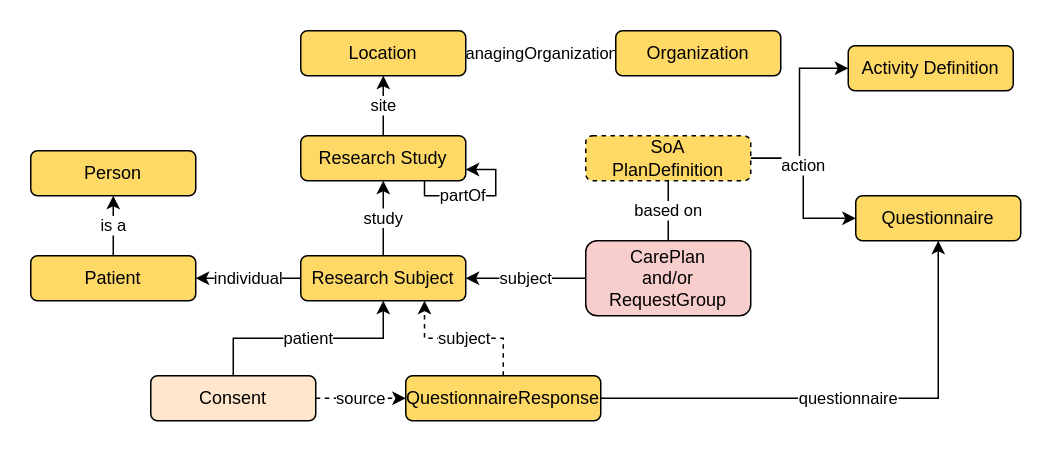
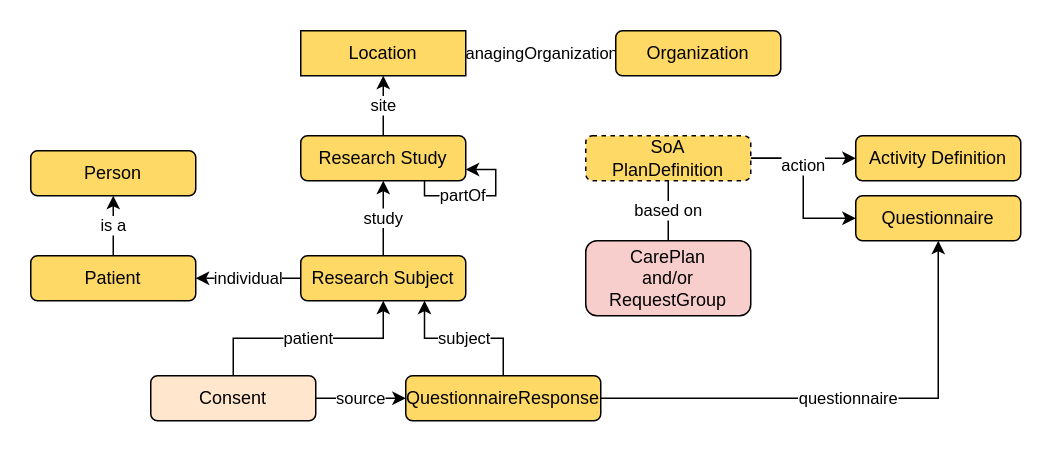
  <mxCell id="0" />
  <mxCell id="1" parent="0" />
  <mxCell id="2" value="managingOrganization" style="edgeStyle=orthogonalEdgeStyle;rounded=0;orthogonalLoop=1;jettySize=auto;html=1;fillColor=#FFD966;" edge="1" parent="1" source="3" target="4"><mxGeometry x="-0.077" relative="1" as="geometry"><mxPoint x="630" y="50" as="targetPoint" /><mxPoint as="offset" /></mxGeometry></mxCell>
- <mxCell id="3" value="Location" style="rounded=1;whiteSpace=wrap;html=1;fillColor=#FFD966;" vertex="1" parent="1"><mxGeometry x="200" y="20" width="110" height="30" as="geometry" /></mxCell>
+ <mxCell id="3" value="Location" style="whiteSpace=wrap;html=1;fillColor=#FFD966;rounded=0;" vertex="1" parent="1"><mxGeometry x="200" y="20" width="110" height="30" as="geometry" /></mxCell>
  <mxCell id="4" value="Organization" style="rounded=1;whiteSpace=wrap;html=1;fillColor=#FFD966;" vertex="1" parent="1"><mxGeometry x="410" y="20" width="110" height="30" as="geometry" /></mxCell>
  <mxCell id="5" value="site" style="edgeStyle=orthogonalEdgeStyle;rounded=0;orthogonalLoop=1;jettySize=auto;html=1;fillColor=#FFD966;" edge="1" parent="1" source="7" target="3"><mxGeometry relative="1" as="geometry" /></mxCell>
  <mxCell id="6" value="partOf" style="edgeStyle=orthogonalEdgeStyle;rounded=0;orthogonalLoop=1;jettySize=auto;html=1;exitX=0.75;exitY=1;exitDx=0;exitDy=0;entryX=1;entryY=0.75;entryDx=0;entryDy=0;fillColor=#FFD966;" edge="1" parent="1" source="7" target="7"><mxGeometry x="-0.268" relative="1" as="geometry"><mxPoint x="370" y="110" as="targetPoint" /><Array as="points"><mxPoint x="283" y="130" /><mxPoint x="330" y="130" /><mxPoint x="330" y="113" /><mxPoint x="310" y="113" /></Array><mxPoint as="offset" /></mxGeometry></mxCell>
  <mxCell id="7" value="Research Study" style="rounded=1;whiteSpace=wrap;html=1;fillColor=#FFD966;" vertex="1" parent="1"><mxGeometry x="200" y="90" width="110" height="30" as="geometry" /></mxCell>
  <mxCell id="8" value="study" style="edgeStyle=orthogonalEdgeStyle;rounded=0;orthogonalLoop=1;jettySize=auto;html=1;entryX=0.5;entryY=1;entryDx=0;entryDy=0;fillColor=#FFD966;" edge="1" parent="1" source="10" target="7"><mxGeometry relative="1" as="geometry" /></mxCell>
  <mxCell id="9" value="individual" style="edgeStyle=orthogonalEdgeStyle;rounded=0;orthogonalLoop=1;jettySize=auto;html=1;entryX=1;entryY=0.5;entryDx=0;entryDy=0;fillColor=#FFD966;" edge="1" parent="1" source="10" target="26"><mxGeometry relative="1" as="geometry" /></mxCell>
  <mxCell id="10" value="Research Subject" style="rounded=1;whiteSpace=wrap;html=1;fillColor=#FFD966;" vertex="1" parent="1"><mxGeometry x="200" y="170" width="110" height="30" as="geometry" /></mxCell>
  <mxCell id="11" value="" style="edgeStyle=orthogonalEdgeStyle;rounded=0;orthogonalLoop=1;jettySize=auto;html=1;entryX=0;entryY=0.5;entryDx=0;entryDy=0;fillColor=#FFD966;" edge="1" parent="1" source="13" target="14"><mxGeometry relative="1" as="geometry"><mxPoint x="555" y="105" as="targetPoint" /></mxGeometry></mxCell>
  <mxCell id="12" value="action" style="edgeStyle=orthogonalEdgeStyle;rounded=0;orthogonalLoop=1;jettySize=auto;html=1;exitX=1;exitY=0.5;exitDx=0;exitDy=0;entryX=0;entryY=0.5;entryDx=0;entryDy=0;fillColor=#FFD966;" edge="1" parent="1" source="13" target="15"><mxGeometry x="-0.273" relative="1" as="geometry"><mxPoint as="offset" /></mxGeometry></mxCell>
  <mxCell id="13" value="SoA&lt;br&gt;PlanDefinition" style="rounded=1;whiteSpace=wrap;html=1;fillColor=#FFD966;dashed=1;" vertex="1" parent="1"><mxGeometry x="390" y="90" width="110" height="30" as="geometry" /></mxCell>
- <mxCell id="14" value="Activity Definition" style="rounded=1;whiteSpace=wrap;html=1;fillColor=#FFD966;" vertex="1" parent="1"><mxGeometry x="565" y="30" width="110" height="30" as="geometry" /></mxCell>
+ <mxCell id="14" value="Activity Definition" style="rounded=1;whiteSpace=wrap;html=1;fillColor=#FFD966;" vertex="1" parent="1"><mxGeometry x="570" y="90" width="110" height="30" as="geometry" /></mxCell>
  <mxCell id="15" value="Questionnaire" style="rounded=1;whiteSpace=wrap;html=1;fillColor=#FFD966;" vertex="1" parent="1"><mxGeometry x="570" y="130" width="110" height="30" as="geometry" /></mxCell>
  <mxCell id="16" value="based on" style="edgeStyle=orthogonalEdgeStyle;rounded=0;orthogonalLoop=1;jettySize=auto;html=1;entryX=0.5;entryY=1;entryDx=0;entryDy=0;fillColor=#FFD966;endArrow=none;" edge="1" parent="1" source="18" target="13"><mxGeometry relative="1" as="geometry" /></mxCell>
- <mxCell id="17" value="subject" style="edgeStyle=orthogonalEdgeStyle;rounded=0;orthogonalLoop=1;jettySize=auto;html=1;entryX=1;entryY=0.5;entryDx=0;entryDy=0;fillColor=#FFD966;" edge="1" parent="1" source="18" target="10"><mxGeometry relative="1" as="geometry" /></mxCell>
  <mxCell id="18" value="CarePlan&lt;br&gt;and/or&lt;br&gt;RequestGroup" style="rounded=1;whiteSpace=wrap;html=1;fillColor=#f8cecc;" vertex="1" parent="1"><mxGeometry x="390" y="160" width="110" height="50" as="geometry" /></mxCell>
- <mxCell id="19" value="subject" style="edgeStyle=orthogonalEdgeStyle;rounded=0;orthogonalLoop=1;jettySize=auto;html=1;entryX=0.75;entryY=1;entryDx=0;entryDy=0;fillColor=#FFD966;dashed=1;" edge="1" parent="1" source="21" target="10"><mxGeometry relative="1" as="geometry" /></mxCell>
+ <mxCell id="19" value="subject" style="edgeStyle=orthogonalEdgeStyle;rounded=0;orthogonalLoop=1;jettySize=auto;html=1;entryX=0.75;entryY=1;entryDx=0;entryDy=0;fillColor=#FFD966;" edge="1" parent="1" source="21" target="10"><mxGeometry relative="1" as="geometry" /></mxCell>
  <mxCell id="20" value="questionnaire" style="edgeStyle=orthogonalEdgeStyle;rounded=0;orthogonalLoop=1;jettySize=auto;html=1;entryX=0.5;entryY=1;entryDx=0;entryDy=0;fillColor=#FFD966;" edge="1" parent="1" source="21" target="15"><mxGeometry relative="1" as="geometry" /></mxCell>
  <mxCell id="21" value="QuestionnaireResponse" style="rounded=1;whiteSpace=wrap;html=1;fillColor=#FFD966;" vertex="1" parent="1"><mxGeometry x="270" y="250" width="130" height="30" as="geometry" /></mxCell>
  <mxCell id="22" value="patient" style="edgeStyle=orthogonalEdgeStyle;rounded=0;orthogonalLoop=1;jettySize=auto;html=1;fillColor=#FFD966;" edge="1" parent="1" source="24" target="10"><mxGeometry relative="1" as="geometry" /></mxCell>
- <mxCell id="23" value="source" style="edgeStyle=orthogonalEdgeStyle;rounded=0;orthogonalLoop=1;jettySize=auto;html=1;entryX=0;entryY=0.5;entryDx=0;entryDy=0;fillColor=#FFD966;dashed=1;" edge="1" parent="1" source="24" target="21"><mxGeometry relative="1" as="geometry" /></mxCell>
+ <mxCell id="23" value="source" style="edgeStyle=orthogonalEdgeStyle;rounded=0;orthogonalLoop=1;jettySize=auto;html=1;entryX=0;entryY=0.5;entryDx=0;entryDy=0;fillColor=#FFD966;" edge="1" parent="1" source="24" target="21"><mxGeometry relative="1" as="geometry" /></mxCell>
  <mxCell id="24" value="Consent" style="rounded=1;whiteSpace=wrap;html=1;fillColor=#ffe6cc;" vertex="1" parent="1"><mxGeometry x="100" y="250" width="110" height="30" as="geometry" /></mxCell>
  <mxCell id="25" value="is a" style="edgeStyle=orthogonalEdgeStyle;rounded=0;orthogonalLoop=1;jettySize=auto;html=1;entryX=0.5;entryY=1;entryDx=0;entryDy=0;fillColor=#FFD966;" edge="1" parent="1" source="26" target="27"><mxGeometry relative="1" as="geometry" /></mxCell>
  <mxCell id="26" value="Patient" style="rounded=1;whiteSpace=wrap;html=1;fillColor=#FFD966;" vertex="1" parent="1"><mxGeometry x="20" y="170" width="110" height="30" as="geometry" /></mxCell>
  <mxCell id="27" value="Person" style="rounded=1;whiteSpace=wrap;html=1;fillColor=#FFD966;" vertex="1" parent="1"><mxGeometry x="20" y="100" width="110" height="30" as="geometry" /></mxCell>
